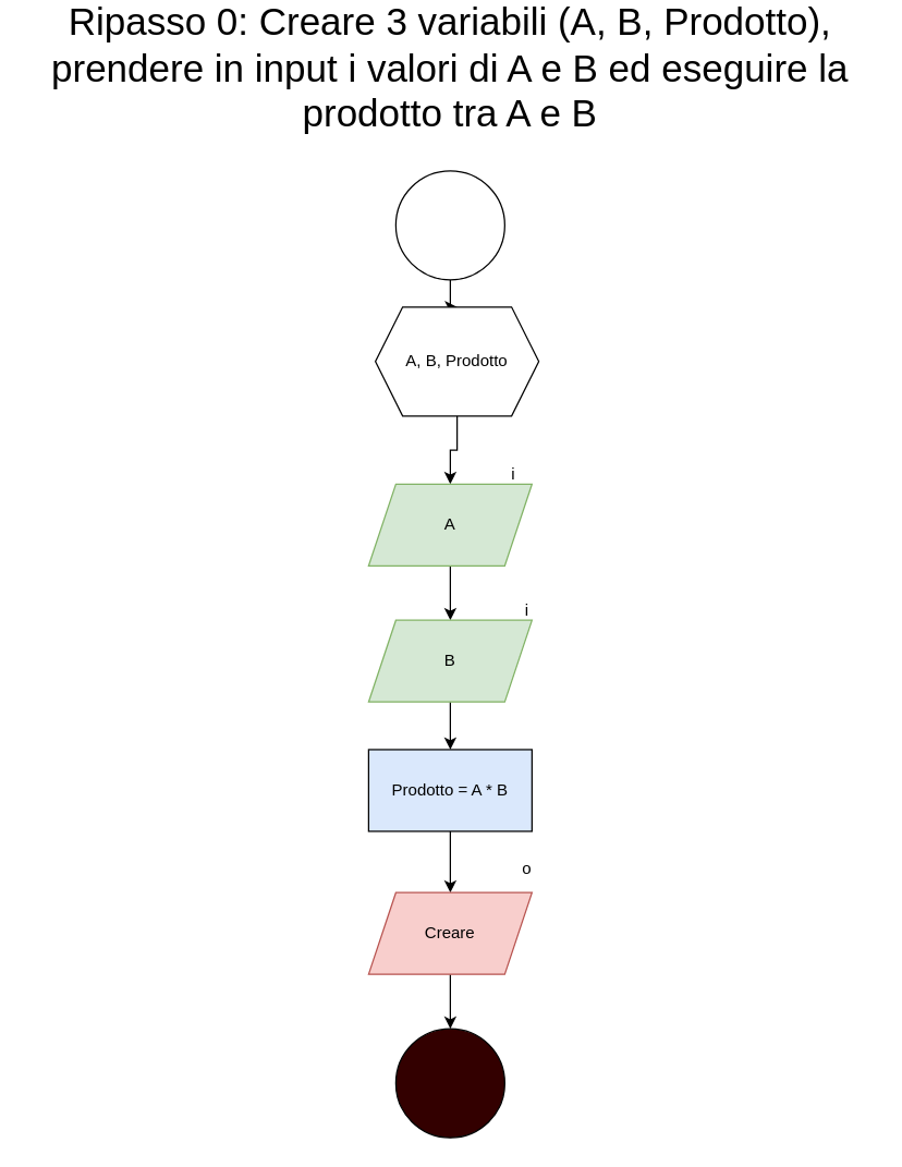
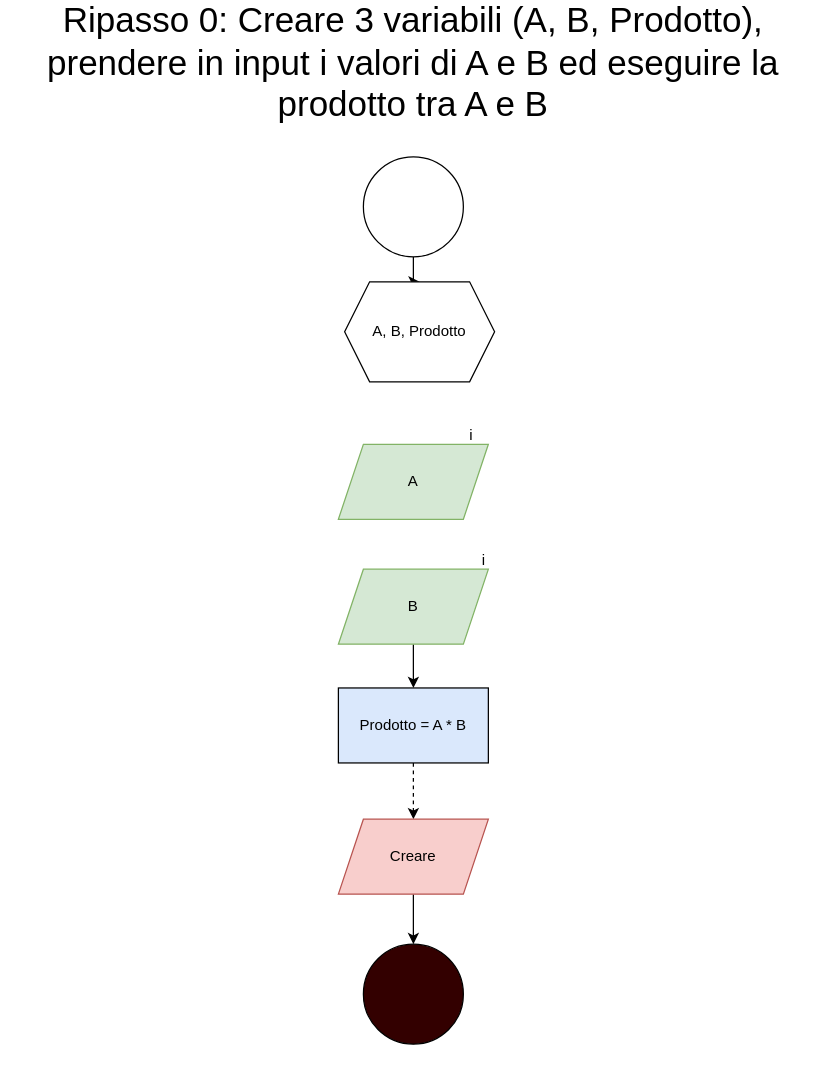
  <mxCell id="0" />
  <mxCell id="1" parent="0" />
  <mxCell id="2" value="Ripasso 0: Creare 3 variabili (A, B, Prodotto), prendere in input i valori di A e B ed eseguire la prodotto tra A e B" style="text;html=1;align=center;verticalAlign=middle;whiteSpace=wrap;rounded=0;fontSize=28;" vertex="1" parent="1"><mxGeometry x="20" y="20" width="620" height="30" as="geometry" /></mxCell>
  <mxCell id="3" value="" style="edgeStyle=orthogonalEdgeStyle;rounded=0;orthogonalLoop=1;jettySize=auto;html=1;" edge="1" parent="1" source="4" target="9"><mxGeometry relative="1" as="geometry" /></mxCell>
  <mxCell id="4" value="" style="ellipse;whiteSpace=wrap;html=1;aspect=fixed;" vertex="1" parent="1"><mxGeometry x="290" y="110" width="80" height="80" as="geometry" /></mxCell>
  <mxCell id="5" value="" style="edgeStyle=orthogonalEdgeStyle;rounded=0;orthogonalLoop=1;jettySize=auto;html=1;" edge="1" parent="1"><mxGeometry relative="1" as="geometry"><mxPoint x="330" y="410" as="sourcePoint" /></mxGeometry></mxCell>
  <mxCell id="6" value="" style="edgeStyle=orthogonalEdgeStyle;rounded=0;orthogonalLoop=1;jettySize=auto;html=1;" edge="1" parent="1"><mxGeometry relative="1" as="geometry"><mxPoint x="330" y="560" as="targetPoint" /></mxGeometry></mxCell>
  <mxCell id="7" value="" style="edgeStyle=orthogonalEdgeStyle;rounded=0;orthogonalLoop=1;jettySize=auto;html=1;" edge="1" parent="1"><mxGeometry relative="1" as="geometry"><mxPoint x="330" y="660" as="targetPoint" /></mxGeometry></mxCell>
- <mxCell id="8" value="" style="edgeStyle=orthogonalEdgeStyle;rounded=0;orthogonalLoop=1;jettySize=auto;html=1;" edge="1" parent="1" source="9" target="11"><mxGeometry relative="1" as="geometry" /></mxCell>
  <mxCell id="9" value="A, B, Prodotto" style="shape=hexagon;perimeter=hexagonPerimeter2;whiteSpace=wrap;html=1;fixedSize=1;" vertex="1" parent="1"><mxGeometry x="275" y="210" width="120" height="80" as="geometry" /></mxCell>
- <mxCell id="10" value="" style="edgeStyle=orthogonalEdgeStyle;rounded=0;orthogonalLoop=1;jettySize=auto;html=1;" edge="1" parent="1" source="11" target="14"><mxGeometry relative="1" as="geometry" /></mxCell>
  <mxCell id="11" value="A" style="shape=parallelogram;perimeter=parallelogramPerimeter;whiteSpace=wrap;html=1;fixedSize=1;fillColor=#d5e8d4;strokeColor=#82b366;" vertex="1" parent="1"><mxGeometry x="270" y="340" width="120" height="60" as="geometry" /></mxCell>
  <mxCell id="12" value="i" style="text;html=1;align=center;verticalAlign=middle;resizable=0;points=[];autosize=1;strokeColor=none;fillColor=none;" vertex="1" parent="1"><mxGeometry x="361" y="318" width="30" height="30" as="geometry" /></mxCell>
  <mxCell id="13" value="" style="edgeStyle=orthogonalEdgeStyle;rounded=0;orthogonalLoop=1;jettySize=auto;html=1;" edge="1" parent="1" source="14" target="17"><mxGeometry relative="1" as="geometry" /></mxCell>
  <mxCell id="14" value="B" style="shape=parallelogram;perimeter=parallelogramPerimeter;whiteSpace=wrap;html=1;fixedSize=1;fillColor=#d5e8d4;strokeColor=#82b366;" vertex="1" parent="1"><mxGeometry x="270" y="440" width="120" height="60" as="geometry" /></mxCell>
  <mxCell id="15" value="i" style="text;html=1;align=center;verticalAlign=middle;resizable=0;points=[];autosize=1;strokeColor=none;fillColor=none;" vertex="1" parent="1"><mxGeometry x="371" y="418" width="30" height="30" as="geometry" /></mxCell>
- <mxCell id="16" value="" style="edgeStyle=orthogonalEdgeStyle;rounded=0;orthogonalLoop=1;jettySize=auto;html=1;" edge="1" parent="1" source="17" target="19"><mxGeometry relative="1" as="geometry" /></mxCell>
+ <mxCell id="16" value="" style="edgeStyle=orthogonalEdgeStyle;rounded=0;orthogonalLoop=1;jettySize=auto;html=1;dashed=1;" edge="1" parent="1" source="17" target="19"><mxGeometry relative="1" as="geometry" /></mxCell>
  <mxCell id="17" value="Prodotto = A * B" style="whiteSpace=wrap;html=1;fillColor=#dae8fc;" vertex="1" parent="1"><mxGeometry x="270" y="535" width="120" height="60" as="geometry" /></mxCell>
  <mxCell id="18" value="" style="edgeStyle=orthogonalEdgeStyle;rounded=0;orthogonalLoop=1;jettySize=auto;html=1;" edge="1" parent="1" source="19" target="21"><mxGeometry relative="1" as="geometry" /></mxCell>
  <mxCell id="19" value="Creare" style="shape=parallelogram;perimeter=parallelogramPerimeter;whiteSpace=wrap;html=1;fixedSize=1;fillColor=#f8cecc;strokeColor=#b85450;" vertex="1" parent="1"><mxGeometry x="270" y="640" width="120" height="60" as="geometry" /></mxCell>
- <mxCell id="20" value="o" style="text;html=1;align=center;verticalAlign=middle;resizable=0;points=[];autosize=1;strokeColor=none;fillColor=none;" vertex="1" parent="1"><mxGeometry x="371" y="608" width="30" height="30" as="geometry" /></mxCell>
  <mxCell id="21" value="" style="ellipse;whiteSpace=wrap;html=1;fillColor=#330000;" vertex="1" parent="1"><mxGeometry x="290" y="740" width="80" height="80" as="geometry" /></mxCell>
